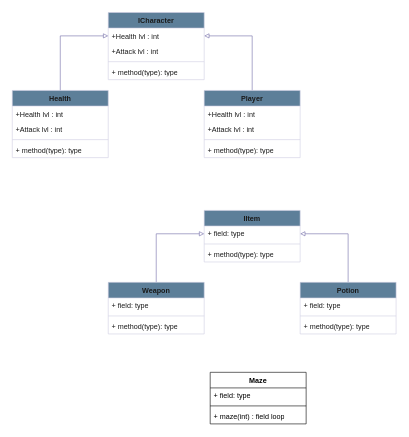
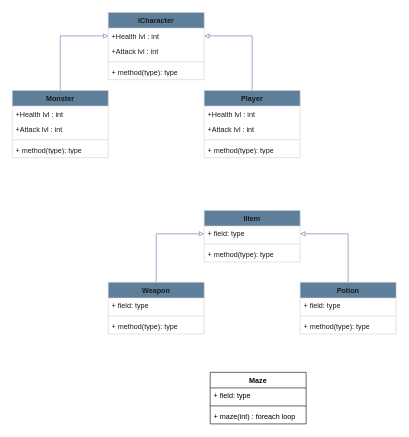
  <mxCell id="0" />
  <mxCell id="1" parent="0" />
  <mxCell id="2" value="ICharacter" style="swimlane;fontStyle=1;align=center;verticalAlign=top;childLayout=stackLayout;horizontal=1;startSize=26;horizontalStack=0;resizeParent=1;resizeParentMax=0;resizeLast=0;collapsible=1;marginBottom=0;whiteSpace=wrap;html=1;labelBackgroundColor=none;fillColor=#5D7F99;strokeColor=#D0CEE2;fontColor=#1A1A1A;" parent="1" vertex="1"><mxGeometry x="180" y="20" width="160" height="112" as="geometry" /></mxCell>
  <mxCell id="3" value="+Health lvl : int" style="text;strokeColor=none;fillColor=none;align=left;verticalAlign=top;spacingLeft=4;spacingRight=4;overflow=hidden;rotatable=0;points=[[0,0.5],[1,0.5]];portConstraint=eastwest;whiteSpace=wrap;html=1;labelBackgroundColor=none;fontColor=#1A1A1A;" parent="2" vertex="1"><mxGeometry y="26" width="160" height="26" as="geometry" /></mxCell>
  <mxCell id="4" value="+Attack lvl : int" style="text;strokeColor=none;fillColor=none;align=left;verticalAlign=top;spacingLeft=4;spacingRight=4;overflow=hidden;rotatable=0;points=[[0,0.5],[1,0.5]];portConstraint=eastwest;whiteSpace=wrap;html=1;labelBackgroundColor=none;fontColor=#1A1A1A;" vertex="1" parent="2"><mxGeometry y="52" width="160" height="26" as="geometry" /></mxCell>
  <mxCell id="5" value="" style="line;strokeWidth=1;fillColor=none;align=left;verticalAlign=middle;spacingTop=-1;spacingLeft=3;spacingRight=3;rotatable=0;labelPosition=right;points=[];portConstraint=eastwest;strokeColor=#D0CEE2;labelBackgroundColor=none;fontColor=#1A1A1A;" parent="2" vertex="1"><mxGeometry y="78" width="160" height="8" as="geometry" /></mxCell>
  <mxCell id="6" value="+ method(type): type" style="text;strokeColor=none;fillColor=none;align=left;verticalAlign=top;spacingLeft=4;spacingRight=4;overflow=hidden;rotatable=0;points=[[0,0.5],[1,0.5]];portConstraint=eastwest;whiteSpace=wrap;html=1;labelBackgroundColor=none;fontColor=#1A1A1A;" parent="2" vertex="1"><mxGeometry y="86" width="160" height="26" as="geometry" /></mxCell>
  <mxCell id="7" style="edgeStyle=orthogonalEdgeStyle;rounded=0;orthogonalLoop=1;jettySize=auto;html=1;exitX=0.5;exitY=0;exitDx=0;exitDy=0;entryX=0;entryY=0.5;entryDx=0;entryDy=0;endArrow=block;endFill=0;labelBackgroundColor=none;strokeColor=#736CA8;fontColor=default;" parent="1" source="8" target="3" edge="1"><mxGeometry relative="1" as="geometry" /></mxCell>
- <mxCell id="8" value="Health" style="swimlane;fontStyle=1;align=center;verticalAlign=top;childLayout=stackLayout;horizontal=1;startSize=26;horizontalStack=0;resizeParent=1;resizeParentMax=0;resizeLast=0;collapsible=1;marginBottom=0;whiteSpace=wrap;html=1;labelBackgroundColor=none;fillColor=#5D7F99;strokeColor=#D0CEE2;fontColor=#1A1A1A;" parent="1" vertex="1"><mxGeometry y="150" width="160" height="112" as="geometry" x="20" /></mxCell>
+ <mxCell id="8" value="Monster" style="swimlane;fontStyle=1;align=center;verticalAlign=top;childLayout=stackLayout;horizontal=1;startSize=26;horizontalStack=0;resizeParent=1;resizeParentMax=0;resizeLast=0;collapsible=1;marginBottom=0;whiteSpace=wrap;html=1;labelBackgroundColor=none;fillColor=#5D7F99;strokeColor=#D0CEE2;fontColor=#1A1A1A;" parent="1" vertex="1"><mxGeometry y="150" width="160" height="112" as="geometry" x="20" /></mxCell>
  <mxCell id="9" value="+Health lvl : int" style="text;strokeColor=none;fillColor=none;align=left;verticalAlign=top;spacingLeft=4;spacingRight=4;overflow=hidden;rotatable=0;points=[[0,0.5],[1,0.5]];portConstraint=eastwest;whiteSpace=wrap;html=1;labelBackgroundColor=none;fontColor=#1A1A1A;" parent="8" vertex="1"><mxGeometry y="26" width="160" height="26" as="geometry" /></mxCell>
  <mxCell id="10" value="+Attack lvl : int" style="text;strokeColor=none;fillColor=none;align=left;verticalAlign=top;spacingLeft=4;spacingRight=4;overflow=hidden;rotatable=0;points=[[0,0.5],[1,0.5]];portConstraint=eastwest;whiteSpace=wrap;html=1;labelBackgroundColor=none;fontColor=#1A1A1A;" vertex="1" parent="8"><mxGeometry y="52" width="160" height="26" as="geometry" /></mxCell>
  <mxCell id="11" value="" style="line;strokeWidth=1;fillColor=none;align=left;verticalAlign=middle;spacingTop=-1;spacingLeft=3;spacingRight=3;rotatable=0;labelPosition=right;points=[];portConstraint=eastwest;strokeColor=#D0CEE2;labelBackgroundColor=none;fontColor=#1A1A1A;" parent="8" vertex="1"><mxGeometry y="78" width="160" height="8" as="geometry" /></mxCell>
  <mxCell id="12" value="+ method(type): type" style="text;strokeColor=none;fillColor=none;align=left;verticalAlign=top;spacingLeft=4;spacingRight=4;overflow=hidden;rotatable=0;points=[[0,0.5],[1,0.5]];portConstraint=eastwest;whiteSpace=wrap;html=1;labelBackgroundColor=none;fontColor=#1A1A1A;" parent="8" vertex="1"><mxGeometry y="86" width="160" height="26" as="geometry" /></mxCell>
  <mxCell id="13" style="edgeStyle=orthogonalEdgeStyle;rounded=0;orthogonalLoop=1;jettySize=auto;html=1;exitX=0.5;exitY=0;exitDx=0;exitDy=0;entryX=1;entryY=0.5;entryDx=0;entryDy=0;endArrow=block;endFill=0;labelBackgroundColor=none;strokeColor=#736CA8;fontColor=default;" parent="1" source="14" target="3" edge="1"><mxGeometry relative="1" as="geometry" /></mxCell>
  <mxCell id="14" value="Player" style="swimlane;fontStyle=1;align=center;verticalAlign=top;childLayout=stackLayout;horizontal=1;startSize=26;horizontalStack=0;resizeParent=1;resizeParentMax=0;resizeLast=0;collapsible=1;marginBottom=0;whiteSpace=wrap;html=1;labelBackgroundColor=none;fillColor=#5D7F99;strokeColor=#D0CEE2;fontColor=#1A1A1A;" parent="1" vertex="1"><mxGeometry x="340" y="150" width="160" height="112" as="geometry" /></mxCell>
  <mxCell id="15" value="+Health lvl : int" style="text;strokeColor=none;fillColor=none;align=left;verticalAlign=top;spacingLeft=4;spacingRight=4;overflow=hidden;rotatable=0;points=[[0,0.5],[1,0.5]];portConstraint=eastwest;whiteSpace=wrap;html=1;labelBackgroundColor=none;fontColor=#1A1A1A;" parent="14" vertex="1"><mxGeometry y="26" width="160" height="26" as="geometry" /></mxCell>
  <mxCell id="16" value="+Attack lvl : int" style="text;strokeColor=none;fillColor=none;align=left;verticalAlign=top;spacingLeft=4;spacingRight=4;overflow=hidden;rotatable=0;points=[[0,0.5],[1,0.5]];portConstraint=eastwest;whiteSpace=wrap;html=1;labelBackgroundColor=none;fontColor=#1A1A1A;" vertex="1" parent="14"><mxGeometry y="52" width="160" height="26" as="geometry" /></mxCell>
  <mxCell id="17" value="" style="line;strokeWidth=1;fillColor=none;align=left;verticalAlign=middle;spacingTop=-1;spacingLeft=3;spacingRight=3;rotatable=0;labelPosition=right;points=[];portConstraint=eastwest;strokeColor=#D0CEE2;labelBackgroundColor=none;fontColor=#1A1A1A;" parent="14" vertex="1"><mxGeometry y="78" width="160" height="8" as="geometry" /></mxCell>
  <mxCell id="18" value="+ method(type): type" style="text;strokeColor=none;fillColor=none;align=left;verticalAlign=top;spacingLeft=4;spacingRight=4;overflow=hidden;rotatable=0;points=[[0,0.5],[1,0.5]];portConstraint=eastwest;whiteSpace=wrap;html=1;labelBackgroundColor=none;fontColor=#1A1A1A;" parent="14" vertex="1"><mxGeometry y="86" width="160" height="26" as="geometry" /></mxCell>
  <mxCell id="19" value="IItem" style="swimlane;fontStyle=1;align=center;verticalAlign=top;childLayout=stackLayout;horizontal=1;startSize=26;horizontalStack=0;resizeParent=1;resizeParentMax=0;resizeLast=0;collapsible=1;marginBottom=0;whiteSpace=wrap;html=1;labelBackgroundColor=none;fillColor=#5D7F99;strokeColor=#D0CEE2;fontColor=#1A1A1A;" parent="1" vertex="1"><mxGeometry x="340" y="350" width="160" height="86" as="geometry" /></mxCell>
  <mxCell id="20" value="+ field: type" style="text;strokeColor=none;fillColor=none;align=left;verticalAlign=top;spacingLeft=4;spacingRight=4;overflow=hidden;rotatable=0;points=[[0,0.5],[1,0.5]];portConstraint=eastwest;whiteSpace=wrap;html=1;labelBackgroundColor=none;fontColor=#1A1A1A;" parent="19" vertex="1"><mxGeometry y="26" width="160" height="26" as="geometry" /></mxCell>
  <mxCell id="21" value="" style="line;strokeWidth=1;fillColor=none;align=left;verticalAlign=middle;spacingTop=-1;spacingLeft=3;spacingRight=3;rotatable=0;labelPosition=right;points=[];portConstraint=eastwest;strokeColor=#D0CEE2;labelBackgroundColor=none;fontColor=#1A1A1A;" parent="19" vertex="1"><mxGeometry y="52" width="160" height="8" as="geometry" /></mxCell>
  <mxCell id="22" value="+ method(type): type" style="text;strokeColor=none;fillColor=none;align=left;verticalAlign=top;spacingLeft=4;spacingRight=4;overflow=hidden;rotatable=0;points=[[0,0.5],[1,0.5]];portConstraint=eastwest;whiteSpace=wrap;html=1;labelBackgroundColor=none;fontColor=#1A1A1A;" parent="19" vertex="1"><mxGeometry y="60" width="160" height="26" as="geometry" /></mxCell>
  <mxCell id="23" style="edgeStyle=orthogonalEdgeStyle;rounded=0;orthogonalLoop=1;jettySize=auto;html=1;exitX=0.5;exitY=0;exitDx=0;exitDy=0;entryX=0;entryY=0.5;entryDx=0;entryDy=0;endArrow=block;endFill=0;labelBackgroundColor=none;strokeColor=#736CA8;fontColor=default;" parent="1" source="24" target="20" edge="1"><mxGeometry relative="1" as="geometry" /></mxCell>
  <mxCell id="24" value="Weapon" style="swimlane;fontStyle=1;align=center;verticalAlign=top;childLayout=stackLayout;horizontal=1;startSize=26;horizontalStack=0;resizeParent=1;resizeParentMax=0;resizeLast=0;collapsible=1;marginBottom=0;whiteSpace=wrap;html=1;labelBackgroundColor=none;fillColor=#5D7F99;strokeColor=#D0CEE2;fontColor=#1A1A1A;" parent="1" vertex="1"><mxGeometry x="180" y="470" width="160" height="86" as="geometry" /></mxCell>
  <mxCell id="25" value="+ field: type" style="text;strokeColor=none;fillColor=none;align=left;verticalAlign=top;spacingLeft=4;spacingRight=4;overflow=hidden;rotatable=0;points=[[0,0.5],[1,0.5]];portConstraint=eastwest;whiteSpace=wrap;html=1;labelBackgroundColor=none;fontColor=#1A1A1A;" parent="24" vertex="1"><mxGeometry y="26" width="160" height="26" as="geometry" /></mxCell>
  <mxCell id="26" value="" style="line;strokeWidth=1;fillColor=none;align=left;verticalAlign=middle;spacingTop=-1;spacingLeft=3;spacingRight=3;rotatable=0;labelPosition=right;points=[];portConstraint=eastwest;strokeColor=#D0CEE2;labelBackgroundColor=none;fontColor=#1A1A1A;" parent="24" vertex="1"><mxGeometry y="52" width="160" height="8" as="geometry" /></mxCell>
  <mxCell id="27" value="+ method(type): type" style="text;strokeColor=none;fillColor=none;align=left;verticalAlign=top;spacingLeft=4;spacingRight=4;overflow=hidden;rotatable=0;points=[[0,0.5],[1,0.5]];portConstraint=eastwest;whiteSpace=wrap;html=1;labelBackgroundColor=none;fontColor=#1A1A1A;" parent="24" vertex="1"><mxGeometry y="60" width="160" height="26" as="geometry" /></mxCell>
  <mxCell id="28" style="edgeStyle=orthogonalEdgeStyle;rounded=0;orthogonalLoop=1;jettySize=auto;html=1;exitX=0.5;exitY=0;exitDx=0;exitDy=0;entryX=1;entryY=0.5;entryDx=0;entryDy=0;endArrow=block;endFill=0;labelBackgroundColor=none;strokeColor=#736CA8;fontColor=default;" parent="1" source="29" target="20" edge="1"><mxGeometry relative="1" as="geometry" /></mxCell>
  <mxCell id="29" value="Potion" style="swimlane;fontStyle=1;align=center;verticalAlign=top;childLayout=stackLayout;horizontal=1;startSize=26;horizontalStack=0;resizeParent=1;resizeParentMax=0;resizeLast=0;collapsible=1;marginBottom=0;whiteSpace=wrap;html=1;labelBackgroundColor=none;fillColor=#5D7F99;strokeColor=#D0CEE2;fontColor=#1A1A1A;" parent="1" vertex="1"><mxGeometry x="500" y="470" width="160" height="86" as="geometry" /></mxCell>
  <mxCell id="30" value="+ field: type" style="text;strokeColor=none;fillColor=none;align=left;verticalAlign=top;spacingLeft=4;spacingRight=4;overflow=hidden;rotatable=0;points=[[0,0.5],[1,0.5]];portConstraint=eastwest;whiteSpace=wrap;html=1;labelBackgroundColor=none;fontColor=#1A1A1A;" parent="29" vertex="1"><mxGeometry y="26" width="160" height="26" as="geometry" /></mxCell>
  <mxCell id="31" value="" style="line;strokeWidth=1;fillColor=none;align=left;verticalAlign=middle;spacingTop=-1;spacingLeft=3;spacingRight=3;rotatable=0;labelPosition=right;points=[];portConstraint=eastwest;strokeColor=#D0CEE2;labelBackgroundColor=none;fontColor=#1A1A1A;" parent="29" vertex="1"><mxGeometry y="52" width="160" height="8" as="geometry" /></mxCell>
  <mxCell id="32" value="+ method(type): type" style="text;strokeColor=none;fillColor=none;align=left;verticalAlign=top;spacingLeft=4;spacingRight=4;overflow=hidden;rotatable=0;points=[[0,0.5],[1,0.5]];portConstraint=eastwest;whiteSpace=wrap;html=1;labelBackgroundColor=none;fontColor=#1A1A1A;" parent="29" vertex="1"><mxGeometry y="60" width="160" height="26" as="geometry" /></mxCell>
  <mxCell id="33" value="Maze" style="swimlane;fontStyle=1;align=center;verticalAlign=top;childLayout=stackLayout;horizontal=1;startSize=26;horizontalStack=0;resizeParent=1;resizeParentMax=0;resizeLast=0;collapsible=1;marginBottom=0;whiteSpace=wrap;html=1;" vertex="1" parent="1"><mxGeometry x="350" y="620" width="160" height="86" as="geometry" /></mxCell>
  <mxCell id="34" value="+ field: type" style="text;strokeColor=none;fillColor=none;align=left;verticalAlign=top;spacingLeft=4;spacingRight=4;overflow=hidden;rotatable=0;points=[[0,0.5],[1,0.5]];portConstraint=eastwest;whiteSpace=wrap;html=1;" vertex="1" parent="33"><mxGeometry y="26" width="160" height="26" as="geometry" /></mxCell>
  <mxCell id="35" value="" style="line;strokeWidth=1;fillColor=none;align=left;verticalAlign=middle;spacingTop=-1;spacingLeft=3;spacingRight=3;rotatable=0;labelPosition=right;points=[];portConstraint=eastwest;strokeColor=inherit;" vertex="1" parent="33"><mxGeometry y="52" width="160" height="8" as="geometry" /></mxCell>
- <mxCell id="36" value="+ maze(int) : field loop" style="text;strokeColor=none;fillColor=none;align=left;verticalAlign=top;spacingLeft=4;spacingRight=4;overflow=hidden;rotatable=0;points=[[0,0.5],[1,0.5]];portConstraint=eastwest;whiteSpace=wrap;html=1;" vertex="1" parent="33"><mxGeometry y="60" width="160" height="26" as="geometry" /></mxCell>
+ <mxCell id="36" value="+ maze(int) : foreach loop" style="text;strokeColor=none;fillColor=none;align=left;verticalAlign=top;spacingLeft=4;spacingRight=4;overflow=hidden;rotatable=0;points=[[0,0.5],[1,0.5]];portConstraint=eastwest;whiteSpace=wrap;html=1;" vertex="1" parent="33"><mxGeometry y="60" width="160" height="26" as="geometry" /></mxCell>
